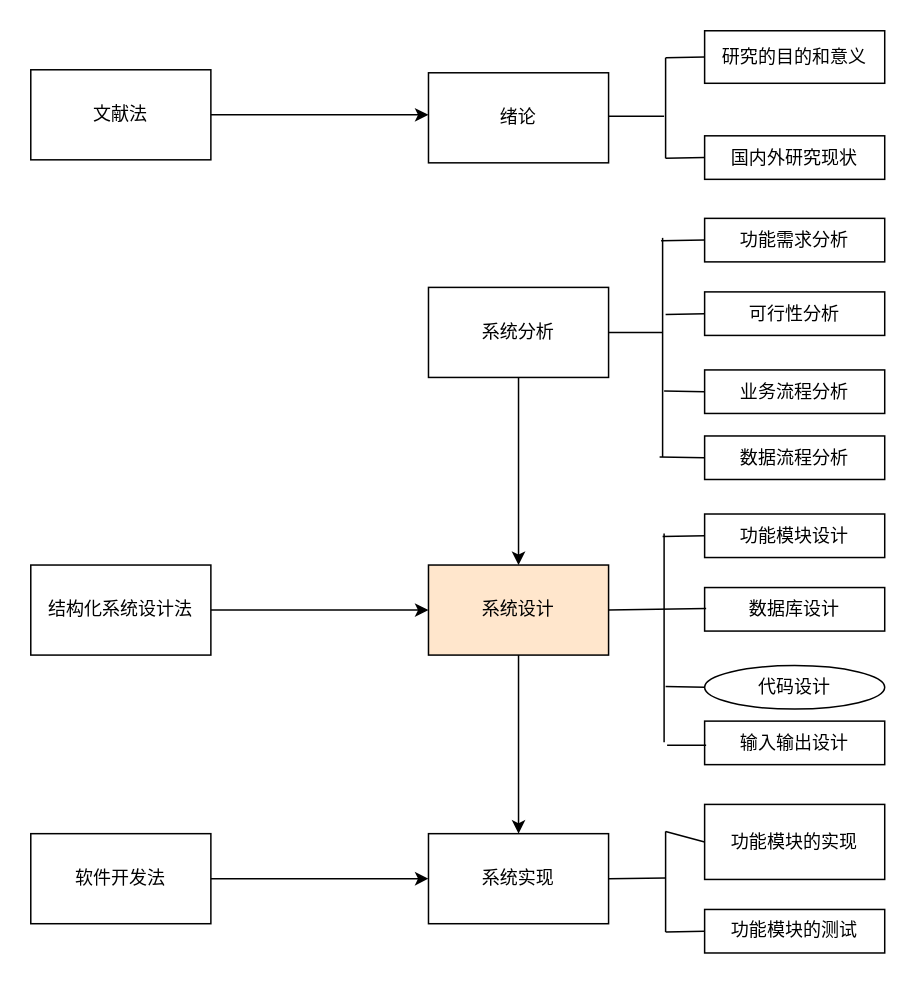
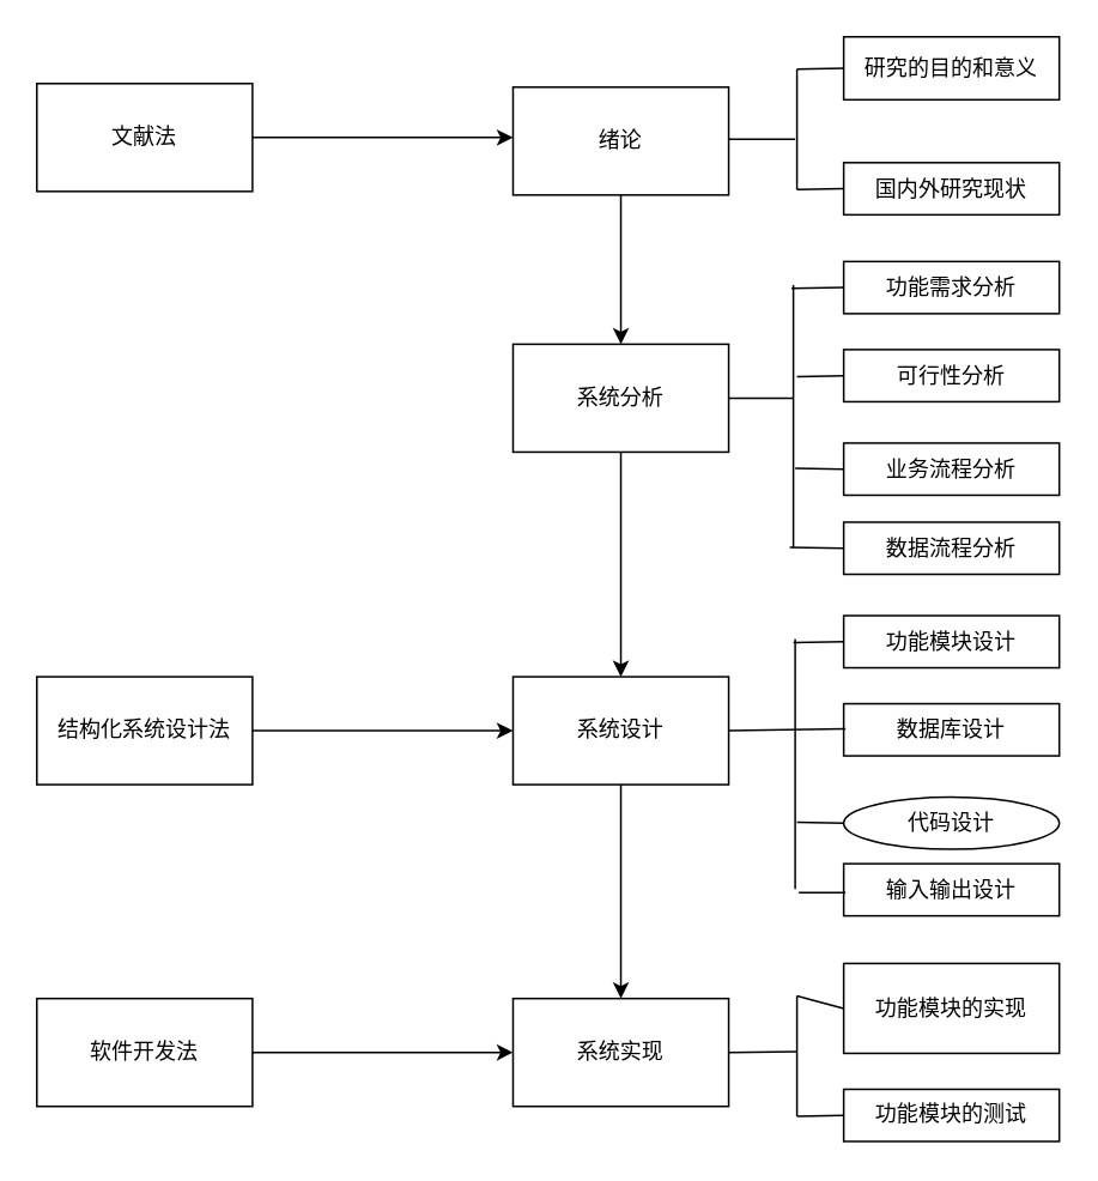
  <mxCell id="0" />
  <mxCell id="1" parent="0" />
  <mxCell id="2" style="edgeStyle=orthogonalEdgeStyle;rounded=0;orthogonalLoop=1;jettySize=auto;html=1;" parent="1" source="3" edge="1"><mxGeometry relative="1" as="geometry"><mxPoint x="285" y="76" as="targetPoint" /></mxGeometry></mxCell>
  <mxCell id="3" value="文献法" style="rounded=0;whiteSpace=wrap;html=1;" parent="1" vertex="1"><mxGeometry x="20" y="46" width="120" height="60" as="geometry" /></mxCell>
+ <mxCell id="4" value="" style="edgeStyle=orthogonalEdgeStyle;rounded=0;orthogonalLoop=1;jettySize=auto;html=1;" edge="1" parent="1" source="5" target="11"><mxGeometry relative="1" as="geometry" /></mxCell>
  <mxCell id="5" value="绪论" style="rounded=0;whiteSpace=wrap;html=1;" parent="1" vertex="1"><mxGeometry x="285" y="48" width="120" height="60" as="geometry" /></mxCell>
  <mxCell id="6" value="国内外研究现状" style="rounded=0;whiteSpace=wrap;html=1;" parent="1" vertex="1"><mxGeometry x="469" y="90" width="120" height="29" as="geometry" /></mxCell>
  <mxCell id="7" value="研究的目的和意义" style="rounded=0;whiteSpace=wrap;html=1;" parent="1" vertex="1"><mxGeometry x="469" y="20" width="120" height="35" as="geometry" /></mxCell>
  <mxCell id="8" value="" style="endArrow=none;html=1;rounded=0;exitX=1;exitY=0.5;exitDx=0;exitDy=0;" parent="1" edge="1"><mxGeometry width="50" height="50" relative="1" as="geometry"><mxPoint x="405" y="77" as="sourcePoint" /><mxPoint x="442" y="77" as="targetPoint" /></mxGeometry></mxCell>
  <mxCell id="9" value="" style="endArrow=none;html=1;rounded=0;" parent="1" edge="1"><mxGeometry width="50" height="50" relative="1" as="geometry"><mxPoint x="443" y="105" as="sourcePoint" /><mxPoint x="443" y="38" as="targetPoint" /></mxGeometry></mxCell>
  <mxCell id="10" value="" style="edgeStyle=orthogonalEdgeStyle;rounded=0;orthogonalLoop=1;jettySize=auto;html=1;" edge="1" parent="1" source="11" target="24"><mxGeometry relative="1" as="geometry" /></mxCell>
  <mxCell id="11" value="系统分析" style="whiteSpace=wrap;html=1;rounded=0;" parent="1" vertex="1"><mxGeometry x="285" y="191" width="120" height="60" as="geometry" /></mxCell>
  <mxCell id="12" value="" style="endArrow=none;html=1;rounded=0;exitX=0;exitY=0.5;exitDx=0;exitDy=0;" parent="1" source="6" edge="1"><mxGeometry width="50" height="50" relative="1" as="geometry"><mxPoint x="470" y="108" as="sourcePoint" /><mxPoint x="443" y="105" as="targetPoint" /></mxGeometry></mxCell>
  <mxCell id="13" value="" style="endArrow=none;html=1;rounded=0;entryX=0;entryY=0.5;entryDx=0;entryDy=0;" parent="1" target="7" edge="1"><mxGeometry width="50" height="50" relative="1" as="geometry"><mxPoint x="443" y="38" as="sourcePoint" /><mxPoint x="520" y="58" as="targetPoint" /></mxGeometry></mxCell>
  <mxCell id="14" value="" style="endArrow=none;html=1;rounded=0;exitX=1;exitY=0.5;exitDx=0;exitDy=0;" parent="1" source="11" edge="1"><mxGeometry width="50" height="50" relative="1" as="geometry"><mxPoint x="470" y="223" as="sourcePoint" /><mxPoint x="441" y="221" as="targetPoint" /></mxGeometry></mxCell>
  <mxCell id="15" value="功能需求分析" style="rounded=0;whiteSpace=wrap;html=1;" parent="1" vertex="1"><mxGeometry x="469" y="145" width="120" height="29" as="geometry" /></mxCell>
  <mxCell id="16" value="可行性分析" style="rounded=0;whiteSpace=wrap;html=1;" parent="1" vertex="1"><mxGeometry x="469" y="194" width="120" height="29" as="geometry" /></mxCell>
  <mxCell id="17" value="业务流程分析" style="rounded=0;whiteSpace=wrap;html=1;" parent="1" vertex="1"><mxGeometry x="469" y="246" width="120" height="29" as="geometry" /></mxCell>
  <mxCell id="18" value="" style="endArrow=none;html=1;rounded=0;" parent="1" edge="1"><mxGeometry width="50" height="50" relative="1" as="geometry"><mxPoint x="441" y="304" as="sourcePoint" /><mxPoint x="441" y="158" as="targetPoint" /></mxGeometry></mxCell>
  <mxCell id="19" value="" style="endArrow=none;html=1;rounded=0;entryX=0;entryY=0.5;entryDx=0;entryDy=0;" parent="1" target="15" edge="1"><mxGeometry width="50" height="50" relative="1" as="geometry"><mxPoint x="440" y="160" as="sourcePoint" /><mxPoint x="469" y="167" as="targetPoint" /></mxGeometry></mxCell>
  <mxCell id="20" value="" style="endArrow=none;html=1;rounded=0;exitX=0;exitY=0.5;exitDx=0;exitDy=0;" parent="1" source="17" edge="1"><mxGeometry width="50" height="50" relative="1" as="geometry"><mxPoint x="392" y="310" as="sourcePoint" /><mxPoint x="442" y="260" as="targetPoint" /></mxGeometry></mxCell>
  <mxCell id="21" value="" style="edgeStyle=orthogonalEdgeStyle;rounded=0;orthogonalLoop=1;jettySize=auto;html=1;" parent="1" source="22" target="24" edge="1"><mxGeometry relative="1" as="geometry" /></mxCell>
  <mxCell id="22" value="结构化系统设计法" style="rounded=0;whiteSpace=wrap;html=1;" parent="1" vertex="1"><mxGeometry x="20" y="376" width="120" height="60" as="geometry" /></mxCell>
  <mxCell id="23" value="" style="edgeStyle=orthogonalEdgeStyle;rounded=0;orthogonalLoop=1;jettySize=auto;html=1;" edge="1" parent="1" source="24" target="34"><mxGeometry relative="1" as="geometry" /></mxCell>
- <mxCell id="24" value="系统设计" style="whiteSpace=wrap;html=1;rounded=0;fillColor=#ffe6cc;" parent="1" vertex="1"><mxGeometry x="285" y="376" width="120" height="60" as="geometry" /></mxCell>
+ <mxCell id="24" value="系统设计" style="whiteSpace=wrap;html=1;rounded=0;" parent="1" vertex="1"><mxGeometry x="285" y="376" width="120" height="60" as="geometry" /></mxCell>
  <mxCell id="25" value="功能模块设计" style="rounded=0;whiteSpace=wrap;html=1;" parent="1" vertex="1"><mxGeometry x="469" y="342" width="120" height="29" as="geometry" /></mxCell>
  <mxCell id="26" value="数据库设计" style="rounded=0;whiteSpace=wrap;html=1;" parent="1" vertex="1"><mxGeometry x="469" y="391" width="120" height="29" as="geometry" /></mxCell>
  <mxCell id="27" value="代码设计" style="ellipse;whiteSpace=wrap;html=1;" parent="1" vertex="1"><mxGeometry x="469" y="443" width="120" height="29" as="geometry" /></mxCell>
  <mxCell id="28" value="" style="endArrow=none;html=1;rounded=0;" parent="1" edge="1"><mxGeometry width="50" height="50" relative="1" as="geometry"><mxPoint x="442" y="494" as="sourcePoint" /><mxPoint x="442" y="355" as="targetPoint" /></mxGeometry></mxCell>
  <mxCell id="29" value="" style="endArrow=none;html=1;rounded=0;entryX=0;entryY=0.5;entryDx=0;entryDy=0;" parent="1" target="25" edge="1"><mxGeometry width="50" height="50" relative="1" as="geometry"><mxPoint x="441" y="357" as="sourcePoint" /><mxPoint x="470" y="364" as="targetPoint" /></mxGeometry></mxCell>
  <mxCell id="30" value="" style="endArrow=none;html=1;rounded=0;exitX=0;exitY=0.5;exitDx=0;exitDy=0;" parent="1" source="27" edge="1"><mxGeometry width="50" height="50" relative="1" as="geometry"><mxPoint x="393" y="507" as="sourcePoint" /><mxPoint x="443" y="457" as="targetPoint" /></mxGeometry></mxCell>
  <mxCell id="31" value="" style="endArrow=none;html=1;rounded=0;exitX=1;exitY=0.5;exitDx=0;exitDy=0;" parent="1" source="24" edge="1"><mxGeometry width="50" height="50" relative="1" as="geometry"><mxPoint x="420" y="455" as="sourcePoint" /><mxPoint x="470" y="405" as="targetPoint" /></mxGeometry></mxCell>
  <mxCell id="32" value="" style="edgeStyle=orthogonalEdgeStyle;rounded=0;orthogonalLoop=1;jettySize=auto;html=1;" parent="1" source="33" target="34" edge="1"><mxGeometry relative="1" as="geometry" /></mxCell>
  <mxCell id="33" value="软件开发法" style="rounded=0;whiteSpace=wrap;html=1;" parent="1" vertex="1"><mxGeometry x="20" y="555" width="120" height="60" as="geometry" /></mxCell>
  <mxCell id="34" value="系统实现" style="whiteSpace=wrap;html=1;rounded=0;" parent="1" vertex="1"><mxGeometry x="285" y="555" width="120" height="60" as="geometry" /></mxCell>
  <mxCell id="35" value="功能模块的测试" style="rounded=0;whiteSpace=wrap;html=1;" parent="1" vertex="1"><mxGeometry x="469" y="605.5" width="120" height="29" as="geometry" /></mxCell>
  <mxCell id="36" value="功能模块的实现" style="rounded=0;whiteSpace=wrap;html=1;" parent="1" vertex="1"><mxGeometry x="469" y="535.5" width="120" height="50" as="geometry" /></mxCell>
  <mxCell id="37" value="" style="endArrow=none;html=1;rounded=0;" parent="1" edge="1"><mxGeometry width="50" height="50" relative="1" as="geometry"><mxPoint x="443" y="620.5" as="sourcePoint" /><mxPoint x="443" y="553.5" as="targetPoint" /></mxGeometry></mxCell>
  <mxCell id="38" value="" style="endArrow=none;html=1;rounded=0;exitX=0;exitY=0.5;exitDx=0;exitDy=0;" parent="1" source="35" edge="1"><mxGeometry width="50" height="50" relative="1" as="geometry"><mxPoint x="470" y="623.5" as="sourcePoint" /><mxPoint x="443" y="620.5" as="targetPoint" /></mxGeometry></mxCell>
  <mxCell id="39" value="" style="endArrow=none;html=1;rounded=0;entryX=0;entryY=0.5;entryDx=0;entryDy=0;" parent="1" target="36" edge="1"><mxGeometry width="50" height="50" relative="1" as="geometry"><mxPoint x="443" y="553.5" as="sourcePoint" /><mxPoint x="520" y="573.5" as="targetPoint" /></mxGeometry></mxCell>
  <mxCell id="40" value="" style="endArrow=none;html=1;rounded=0;exitX=1;exitY=0.5;exitDx=0;exitDy=0;" parent="1" source="34" edge="1"><mxGeometry width="50" height="50" relative="1" as="geometry"><mxPoint x="393" y="634.5" as="sourcePoint" /><mxPoint x="443" y="584.5" as="targetPoint" /></mxGeometry></mxCell>
  <mxCell id="41" value="数据流程分析" style="rounded=0;whiteSpace=wrap;html=1;" vertex="1" parent="1"><mxGeometry x="469" y="290" width="120" height="29" as="geometry" /></mxCell>
  <mxCell id="42" value="" style="endArrow=none;html=1;rounded=0;entryX=0;entryY=0.5;entryDx=0;entryDy=0;" edge="1" parent="1" target="41"><mxGeometry width="50" height="50" relative="1" as="geometry"><mxPoint x="439" y="304" as="sourcePoint" /><mxPoint x="523" y="276" as="targetPoint" /></mxGeometry></mxCell>
  <mxCell id="43" value="输入输出设计" style="rounded=0;whiteSpace=wrap;html=1;" vertex="1" parent="1"><mxGeometry x="469" y="480" width="120" height="29" as="geometry" /></mxCell>
  <mxCell id="44" value="" style="endArrow=none;html=1;rounded=0;entryX=0;entryY=0.5;entryDx=0;entryDy=0;" edge="1" parent="1" target="16"><mxGeometry width="50" height="50" relative="1" as="geometry"><mxPoint x="443" y="209" as="sourcePoint" /><mxPoint x="523" y="247" as="targetPoint" /><Array as="points" /></mxGeometry></mxCell>
  <mxCell id="45" value="" style="endArrow=none;html=1;rounded=0;" edge="1" parent="1"><mxGeometry width="50" height="50" relative="1" as="geometry"><mxPoint x="444" y="496" as="sourcePoint" /><mxPoint x="470" y="496" as="targetPoint" /></mxGeometry></mxCell>
